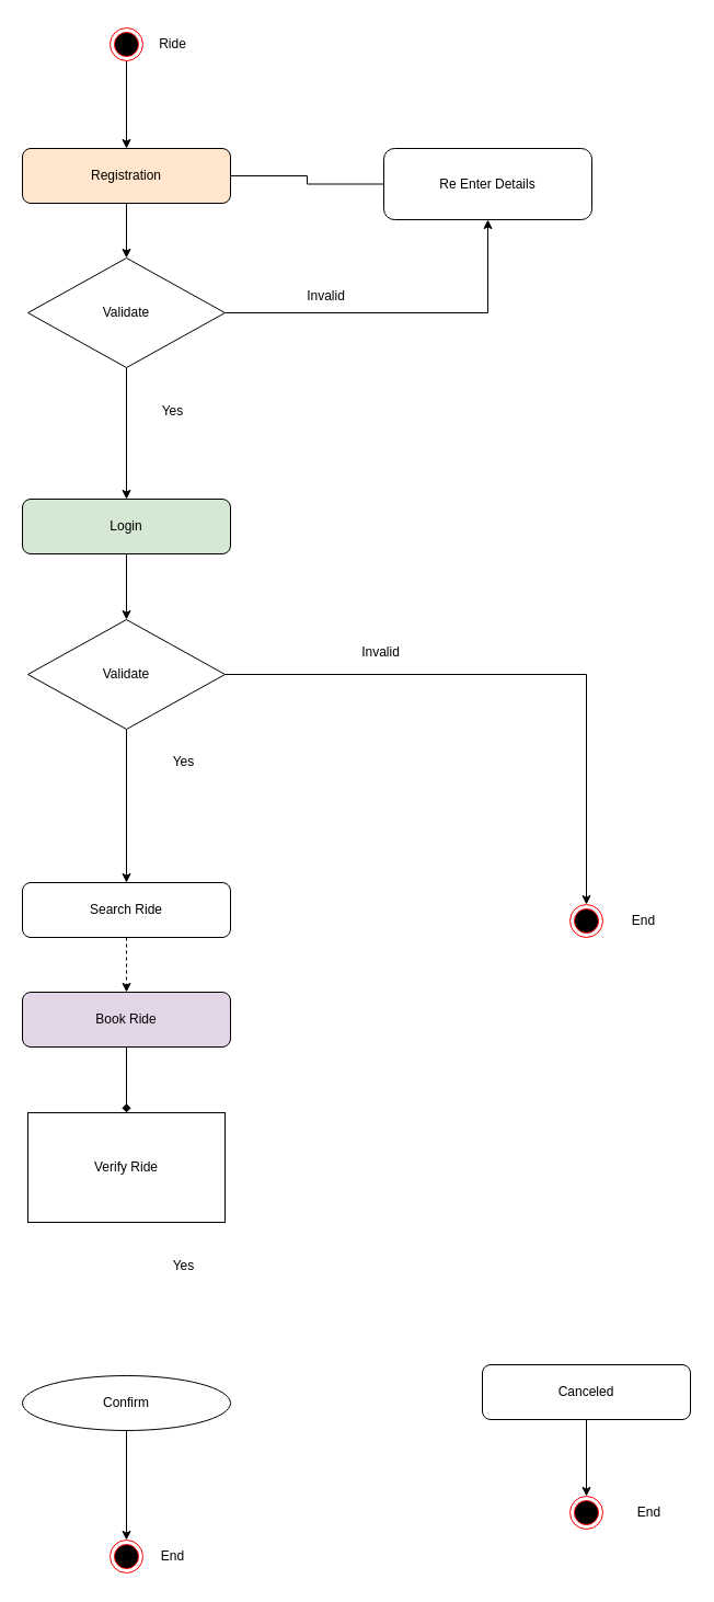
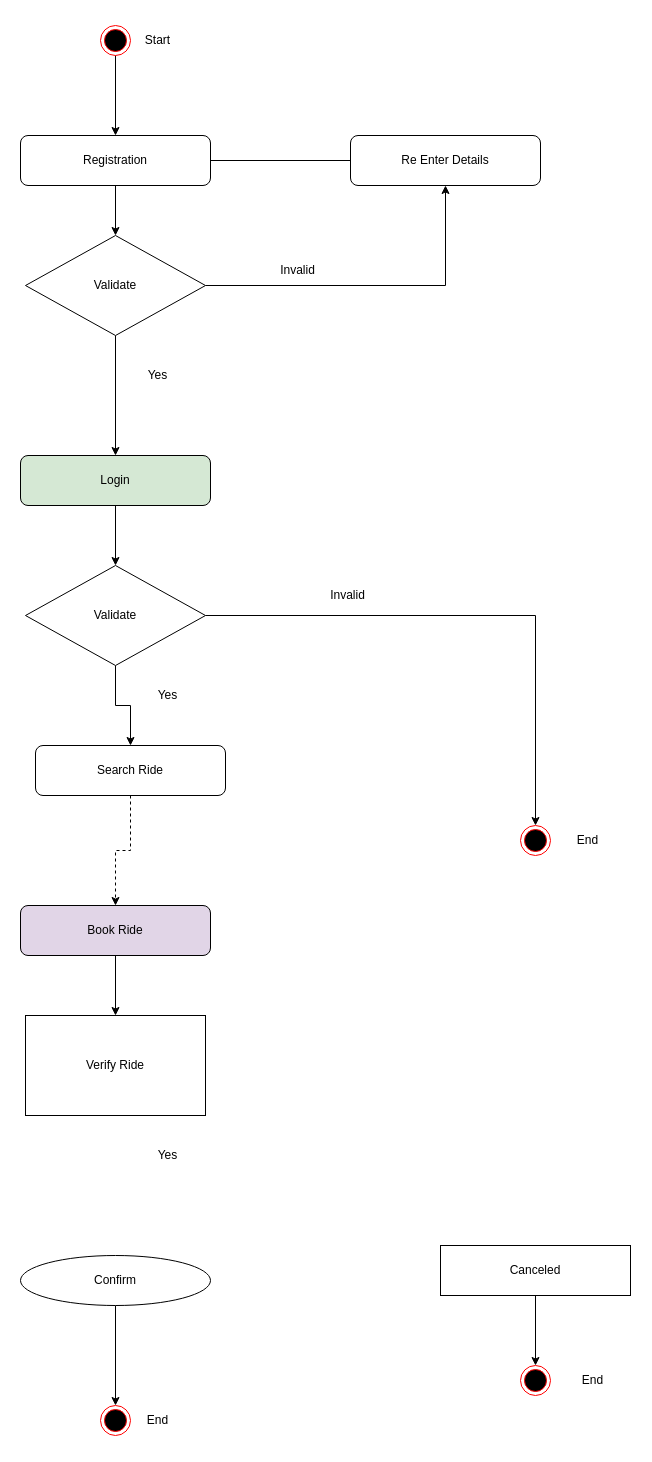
  <mxCell id="0" />
  <mxCell id="1" parent="0" />
  <mxCell id="2" style="edgeStyle=orthogonalEdgeStyle;rounded=0;orthogonalLoop=1;jettySize=auto;html=1;exitX=0.5;exitY=1;exitDx=0;exitDy=0;entryX=0.5;entryY=0;entryDx=0;entryDy=0;" parent="1" source="3" target="5" edge="1"><mxGeometry relative="1" as="geometry" /></mxCell>
  <mxCell id="3" value="" style="ellipse;html=1;shape=endState;fillColor=#000000;strokeColor=#ff0000;" parent="1" vertex="1"><mxGeometry x="100" y="25" width="30" height="30" as="geometry" /></mxCell>
  <mxCell id="4" style="edgeStyle=orthogonalEdgeStyle;rounded=0;orthogonalLoop=1;jettySize=auto;html=1;exitX=0.5;exitY=1;exitDx=0;exitDy=0;entryX=0.5;entryY=0;entryDx=0;entryDy=0;" parent="1" source="5" target="8" edge="1"><mxGeometry relative="1" as="geometry" /></mxCell>
- <mxCell id="5" value="Registration" style="rounded=1;whiteSpace=wrap;html=1;fillColor=#ffe6cc;" parent="1" vertex="1"><mxGeometry x="20" y="135" width="190" height="50" as="geometry" /></mxCell>
+ <mxCell id="5" value="Registration" style="rounded=1;whiteSpace=wrap;html=1;" parent="1" vertex="1"><mxGeometry x="20" y="135" width="190" height="50" as="geometry" /></mxCell>
  <mxCell id="6" style="edgeStyle=orthogonalEdgeStyle;rounded=0;orthogonalLoop=1;jettySize=auto;html=1;exitX=1;exitY=0.5;exitDx=0;exitDy=0;entryX=0.5;entryY=1;entryDx=0;entryDy=0;" parent="1" source="8" target="12" edge="1"><mxGeometry relative="1" as="geometry" /></mxCell>
  <mxCell id="7" style="edgeStyle=orthogonalEdgeStyle;rounded=0;orthogonalLoop=1;jettySize=auto;html=1;exitX=0.5;exitY=1;exitDx=0;exitDy=0;entryX=0.5;entryY=0;entryDx=0;entryDy=0;" parent="1" source="8" target="14" edge="1"><mxGeometry relative="1" as="geometry" /></mxCell>
  <mxCell id="8" value="Validate" style="rhombus;whiteSpace=wrap;html=1;" parent="1" vertex="1"><mxGeometry x="25" y="235" width="180" height="100" as="geometry" /></mxCell>
  <mxCell id="9" style="edgeStyle=orthogonalEdgeStyle;rounded=0;orthogonalLoop=1;jettySize=auto;html=1;exitX=0.5;exitY=1;exitDx=0;exitDy=0;entryX=0.5;entryY=0;entryDx=0;entryDy=0;" edge="1" parent="1" source="10" target="32"><mxGeometry relative="1" as="geometry" /></mxCell>
- <mxCell id="10" value="Canceled" style="rounded=1;whiteSpace=wrap;html=1;" parent="1" vertex="1"><mxGeometry x="440" y="1245" width="190" height="50" as="geometry" /></mxCell>
+ <mxCell id="10" value="Canceled" style="whiteSpace=wrap;html=1;rounded=0;" parent="1" vertex="1"><mxGeometry x="440" y="1245" width="190" height="50" as="geometry" /></mxCell>
  <mxCell id="11" style="edgeStyle=orthogonalEdgeStyle;rounded=0;orthogonalLoop=1;jettySize=auto;html=1;exitX=0;exitY=0.5;exitDx=0;exitDy=0;entryX=1;entryY=0.5;entryDx=0;entryDy=0;endArrow=none;" parent="1" source="12" target="5" edge="1"><mxGeometry relative="1" as="geometry" /></mxCell>
- <mxCell id="12" value="Re Enter Details" style="rounded=1;whiteSpace=wrap;html=1;" parent="1" vertex="1"><mxGeometry x="350" y="135" width="190" height="65" as="geometry" /></mxCell>
+ <mxCell id="12" value="Re Enter Details" style="rounded=1;whiteSpace=wrap;html=1;" parent="1" vertex="1"><mxGeometry x="350" y="135" width="190" height="50" as="geometry" /></mxCell>
  <mxCell id="13" style="edgeStyle=orthogonalEdgeStyle;rounded=0;orthogonalLoop=1;jettySize=auto;html=1;exitX=0.5;exitY=1;exitDx=0;exitDy=0;entryX=0.5;entryY=0;entryDx=0;entryDy=0;" parent="1" source="14" target="17" edge="1"><mxGeometry relative="1" as="geometry" /></mxCell>
  <mxCell id="14" value="Login" style="rounded=1;whiteSpace=wrap;html=1;fillColor=#d5e8d4;" parent="1" vertex="1"><mxGeometry x="20" y="455" width="190" height="50" as="geometry" /></mxCell>
  <mxCell id="15" style="edgeStyle=orthogonalEdgeStyle;rounded=0;orthogonalLoop=1;jettySize=auto;html=1;exitX=1;exitY=0.5;exitDx=0;exitDy=0;" parent="1" source="17" target="18" edge="1"><mxGeometry relative="1" as="geometry" /></mxCell>
  <mxCell id="16" style="edgeStyle=orthogonalEdgeStyle;rounded=0;orthogonalLoop=1;jettySize=auto;html=1;exitX=0.5;exitY=1;exitDx=0;exitDy=0;entryX=0.5;entryY=0;entryDx=0;entryDy=0;" parent="1" source="17" target="21" edge="1"><mxGeometry relative="1" as="geometry" /></mxCell>
  <mxCell id="17" value="Validate" style="rhombus;whiteSpace=wrap;html=1;" parent="1" vertex="1"><mxGeometry x="25" y="565" width="180" height="100" as="geometry" /></mxCell>
  <mxCell id="18" value="" style="ellipse;html=1;shape=endState;fillColor=#000000;strokeColor=#ff0000;" parent="1" vertex="1"><mxGeometry x="520" y="825" width="30" height="30" as="geometry" /></mxCell>
  <mxCell id="19" value="Verify Ride" style="whiteSpace=wrap;html=1;rounded=0;" parent="1" vertex="1"><mxGeometry x="25" y="1015" width="180" height="100" as="geometry" /></mxCell>
  <mxCell id="20" style="edgeStyle=orthogonalEdgeStyle;rounded=0;orthogonalLoop=1;jettySize=auto;html=1;exitX=0.5;exitY=1;exitDx=0;exitDy=0;entryX=0.5;entryY=0;entryDx=0;entryDy=0;dashed=1;" parent="1" source="21" target="23" edge="1"><mxGeometry relative="1" as="geometry" /></mxCell>
- <mxCell id="21" value="Search Ride" style="rounded=1;whiteSpace=wrap;html=1;" parent="1" vertex="1"><mxGeometry x="20" y="805" width="190" height="50" as="geometry" /></mxCell>
- <mxCell id="22" style="edgeStyle=orthogonalEdgeStyle;rounded=0;orthogonalLoop=1;jettySize=auto;html=1;exitX=0.5;exitY=1;exitDx=0;exitDy=0;entryX=0.5;entryY=0;entryDx=0;entryDy=0;endArrow=diamond;" parent="1" source="23" target="19" edge="1"><mxGeometry relative="1" as="geometry" /></mxCell>
+ <mxCell id="21" value="Search Ride" style="rounded=1;whiteSpace=wrap;html=1;" parent="1" vertex="1"><mxGeometry x="35" y="745" width="190" height="50" as="geometry" /></mxCell>
+ <mxCell id="22" style="edgeStyle=orthogonalEdgeStyle;rounded=0;orthogonalLoop=1;jettySize=auto;html=1;exitX=0.5;exitY=1;exitDx=0;exitDy=0;entryX=0.5;entryY=0;entryDx=0;entryDy=0;" parent="1" source="23" target="19" edge="1"><mxGeometry relative="1" as="geometry" /></mxCell>
  <mxCell id="23" value="Book Ride" style="rounded=1;whiteSpace=wrap;html=1;fillColor=#e1d5e7;" parent="1" vertex="1"><mxGeometry x="20" y="905" width="190" height="50" as="geometry" /></mxCell>
- <mxCell id="24" value="Ride" style="text;html=1;align=center;verticalAlign=middle;whiteSpace=wrap;rounded=0;" vertex="1" parent="1"><mxGeometry x="120" y="20" width="75" height="40" as="geometry" /></mxCell>
+ <mxCell id="24" value="Start" style="text;html=1;align=center;verticalAlign=middle;whiteSpace=wrap;rounded=0;" vertex="1" parent="1"><mxGeometry x="120" y="20" width="75" height="40" as="geometry" /></mxCell>
  <mxCell id="25" value="Invalid" style="text;html=1;align=center;verticalAlign=middle;whiteSpace=wrap;rounded=0;" vertex="1" parent="1"><mxGeometry x="260" y="255" width="75" height="30" as="geometry" /></mxCell>
  <mxCell id="26" value="Invalid" style="text;html=1;align=center;verticalAlign=middle;whiteSpace=wrap;rounded=0;" vertex="1" parent="1"><mxGeometry x="310" y="575" width="75" height="40" as="geometry" /></mxCell>
  <mxCell id="27" value="End" style="text;html=1;align=center;verticalAlign=middle;whiteSpace=wrap;rounded=0;" vertex="1" parent="1"><mxGeometry x="550" y="820" width="75" height="40" as="geometry" /></mxCell>
  <mxCell id="28" value="" style="ellipse;html=1;shape=endState;fillColor=#000000;strokeColor=#ff0000;" vertex="1" parent="1"><mxGeometry x="100" y="1405" width="30" height="30" as="geometry" /></mxCell>
  <mxCell id="29" style="edgeStyle=orthogonalEdgeStyle;rounded=0;orthogonalLoop=1;jettySize=auto;html=1;exitX=0.5;exitY=1;exitDx=0;exitDy=0;entryX=0.5;entryY=0;entryDx=0;entryDy=0;" edge="1" parent="1" source="30" target="28"><mxGeometry relative="1" as="geometry" /></mxCell>
  <mxCell id="30" value="Confirm" style="ellipse;whiteSpace=wrap;html=1;" vertex="1" parent="1"><mxGeometry x="20" y="1255" width="190" height="50" as="geometry" /></mxCell>
  <mxCell id="31" value="Yes" style="text;html=1;align=center;verticalAlign=middle;whiteSpace=wrap;rounded=0;" vertex="1" parent="1"><mxGeometry x="130" y="1135" width="75" height="40" as="geometry" /></mxCell>
  <mxCell id="32" value="" style="ellipse;html=1;shape=endState;fillColor=#000000;strokeColor=#ff0000;" vertex="1" parent="1"><mxGeometry x="520" y="1365" width="30" height="30" as="geometry" /></mxCell>
  <mxCell id="33" value="End" style="text;html=1;align=center;verticalAlign=middle;whiteSpace=wrap;rounded=0;" vertex="1" parent="1"><mxGeometry x="120" y="1400" width="75" height="40" as="geometry" /></mxCell>
  <mxCell id="34" value="End" style="text;html=1;align=center;verticalAlign=middle;whiteSpace=wrap;rounded=0;" vertex="1" parent="1"><mxGeometry x="555" y="1360" width="75" height="40" as="geometry" /></mxCell>
  <mxCell id="35" value="Yes" style="text;html=1;align=center;verticalAlign=middle;whiteSpace=wrap;rounded=0;" vertex="1" parent="1"><mxGeometry x="130" y="675" width="75" height="40" as="geometry" /></mxCell>
  <mxCell id="36" value="Yes" style="text;html=1;align=center;verticalAlign=middle;whiteSpace=wrap;rounded=0;" vertex="1" parent="1"><mxGeometry x="120" y="355" width="75" height="40" as="geometry" /></mxCell>
